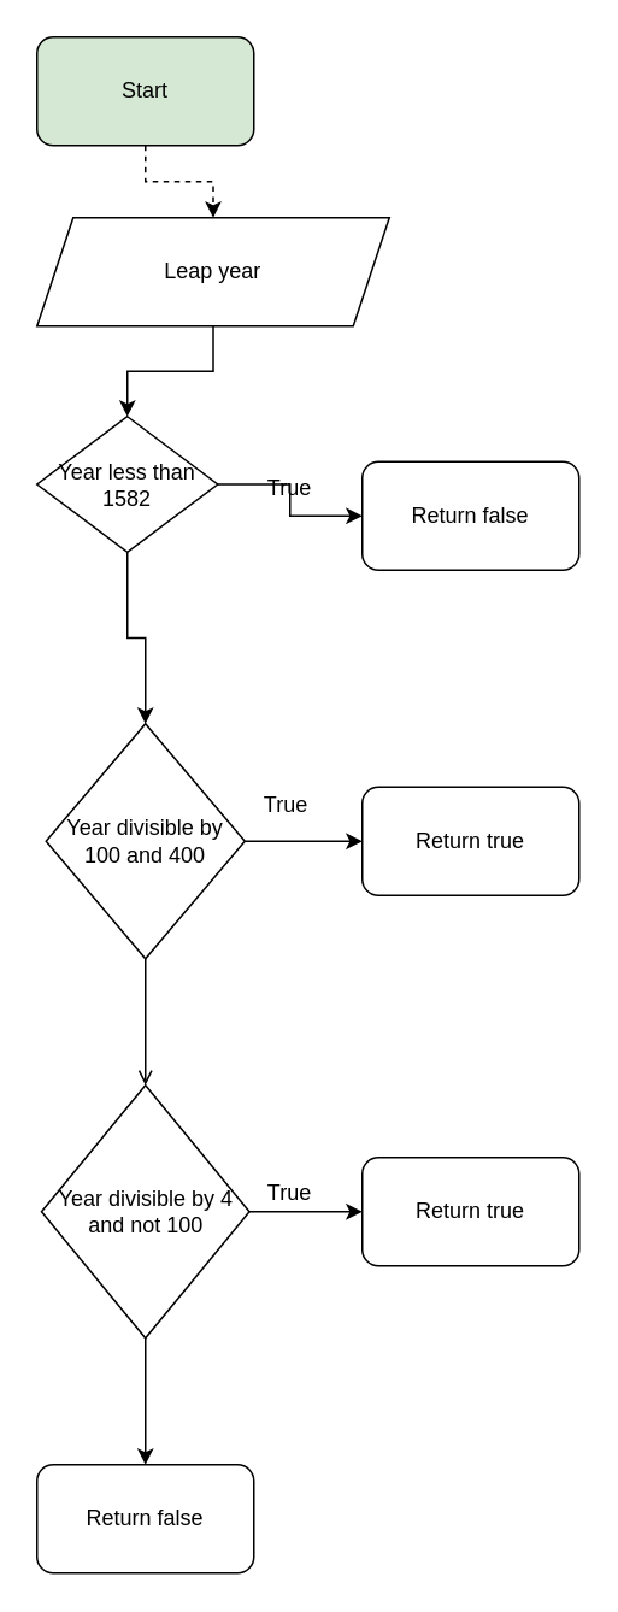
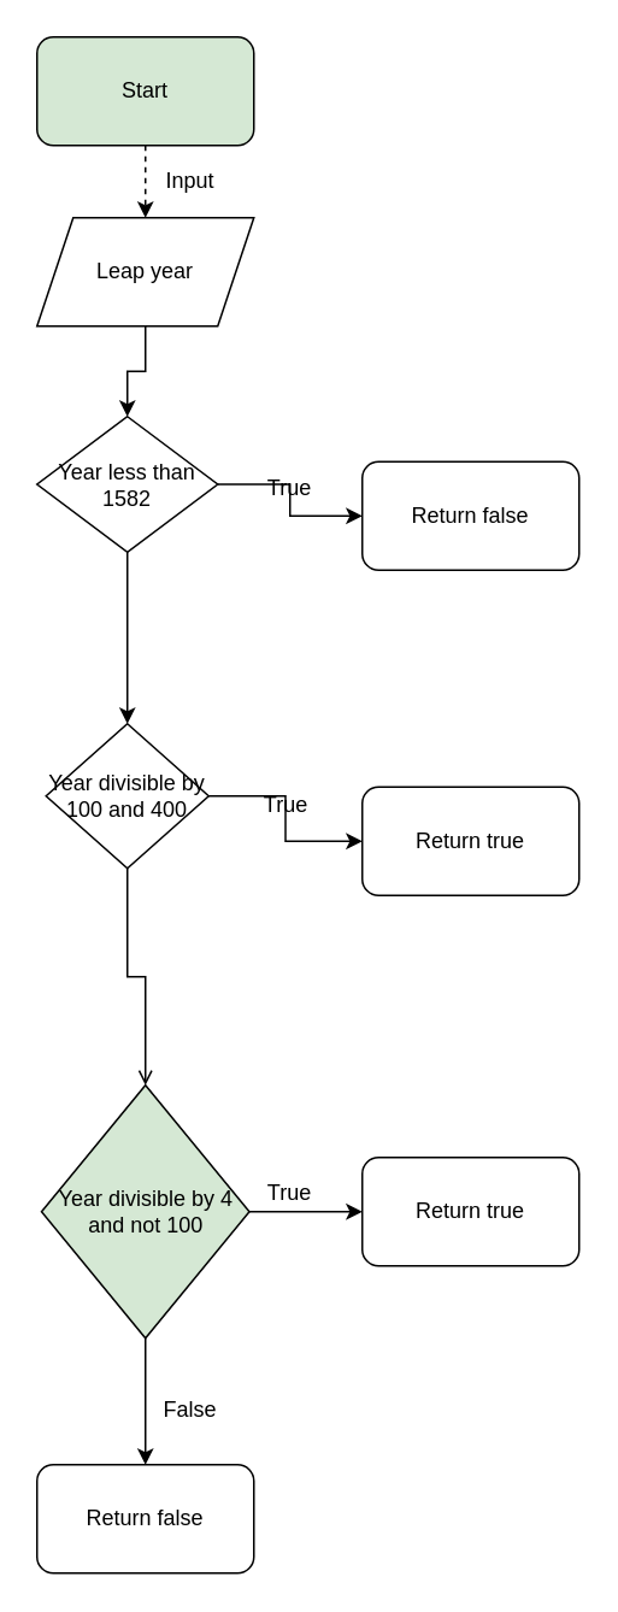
  <mxCell id="0" />
  <mxCell id="1" parent="0" />
  <mxCell id="2" value="" style="edgeStyle=orthogonalEdgeStyle;rounded=0;orthogonalLoop=1;jettySize=auto;html=1;" edge="1" parent="1" source="3" target="9"><mxGeometry relative="1" as="geometry" /></mxCell>
- <mxCell id="3" value="Leap year" style="shape=parallelogram;perimeter=parallelogramPerimeter;whiteSpace=wrap;html=1;fixedSize=1;" vertex="1" parent="1"><mxGeometry x="20" y="120" width="195" height="60" as="geometry" /></mxCell>
+ <mxCell id="3" value="Leap year" style="shape=parallelogram;perimeter=parallelogramPerimeter;whiteSpace=wrap;html=1;fixedSize=1;" vertex="1" parent="1"><mxGeometry x="20" y="120" width="120" height="60" as="geometry" /></mxCell>
  <mxCell id="4" value="" style="edgeStyle=orthogonalEdgeStyle;rounded=0;orthogonalLoop=1;jettySize=auto;html=1;dashed=1;" edge="1" parent="1" source="5" target="3"><mxGeometry relative="1" as="geometry" /></mxCell>
  <mxCell id="5" value="Start" style="rounded=1;whiteSpace=wrap;html=1;fillColor=#d5e8d4;" vertex="1" parent="1"><mxGeometry x="20" y="20" width="120" height="60" as="geometry" /></mxCell>
+ <mxCell id="6" value="Input" style="text;html=1;strokeColor=none;fillColor=none;align=center;verticalAlign=middle;whiteSpace=wrap;rounded=0;" vertex="1" parent="1"><mxGeometry x="85" y="90" width="40" height="20" as="geometry" /></mxCell>
  <mxCell id="7" value="" style="edgeStyle=orthogonalEdgeStyle;rounded=0;orthogonalLoop=1;jettySize=auto;html=1;" edge="1" parent="1" source="9" target="10"><mxGeometry relative="1" as="geometry" /></mxCell>
  <mxCell id="8" value="" style="edgeStyle=orthogonalEdgeStyle;rounded=0;orthogonalLoop=1;jettySize=auto;html=1;" edge="1" parent="1" source="9" target="13"><mxGeometry relative="1" as="geometry" /></mxCell>
  <mxCell id="9" value="Year less than 1582" style="rhombus;whiteSpace=wrap;html=1;" vertex="1" parent="1"><mxGeometry x="20" y="230" width="100" height="75" as="geometry" /></mxCell>
  <mxCell id="10" value="Return false" style="rounded=1;whiteSpace=wrap;html=1;" vertex="1" parent="1"><mxGeometry x="200" y="255" width="120" height="60" as="geometry" /></mxCell>
  <mxCell id="11" value="" style="edgeStyle=orthogonalEdgeStyle;rounded=0;orthogonalLoop=1;jettySize=auto;html=1;" edge="1" parent="1" source="13" target="14"><mxGeometry relative="1" as="geometry" /></mxCell>
  <mxCell id="12" value="" style="edgeStyle=orthogonalEdgeStyle;rounded=0;orthogonalLoop=1;jettySize=auto;html=1;endArrow=open;" edge="1" parent="1" source="13" target="17"><mxGeometry relative="1" as="geometry" /></mxCell>
- <mxCell id="13" value="Year divisible by 100 and 400" style="rhombus;whiteSpace=wrap;html=1;" vertex="1" parent="1"><mxGeometry x="25" y="400" width="110" height="130" as="geometry" /></mxCell>
+ <mxCell id="13" value="Year divisible by 100 and 400" style="rhombus;whiteSpace=wrap;html=1;" vertex="1" parent="1"><mxGeometry x="25" y="400" width="90" height="80" as="geometry" /></mxCell>
  <mxCell id="14" value="Return true" style="rounded=1;whiteSpace=wrap;html=1;" vertex="1" parent="1"><mxGeometry x="200" y="435" width="120" height="60" as="geometry" /></mxCell>
  <mxCell id="15" value="" style="edgeStyle=orthogonalEdgeStyle;rounded=0;orthogonalLoop=1;jettySize=auto;html=1;" edge="1" parent="1" source="17" target="18"><mxGeometry relative="1" as="geometry" /></mxCell>
  <mxCell id="16" value="" style="edgeStyle=orthogonalEdgeStyle;rounded=0;orthogonalLoop=1;jettySize=auto;html=1;" edge="1" parent="1" source="17" target="19"><mxGeometry relative="1" as="geometry" /></mxCell>
- <mxCell id="17" value="Year divisible by 4 and not 100" style="rhombus;whiteSpace=wrap;html=1;" vertex="1" parent="1"><mxGeometry x="22.5" y="600" width="115" height="140" as="geometry" /></mxCell>
+ <mxCell id="17" value="Year divisible by 4 and not 100" style="rhombus;whiteSpace=wrap;html=1;fillColor=#d5e8d4;" vertex="1" parent="1"><mxGeometry x="22.5" y="600" width="115" height="140" as="geometry" /></mxCell>
  <mxCell id="18" value="Return true" style="rounded=1;whiteSpace=wrap;html=1;" vertex="1" parent="1"><mxGeometry x="200" y="640" width="120" height="60" as="geometry" /></mxCell>
  <mxCell id="19" value="Return false" style="rounded=1;whiteSpace=wrap;html=1;" vertex="1" parent="1"><mxGeometry x="20" y="810" width="120" height="60" as="geometry" /></mxCell>
  <mxCell id="20" value="True" style="text;html=1;strokeColor=none;fillColor=none;align=center;verticalAlign=middle;whiteSpace=wrap;rounded=0;" vertex="1" parent="1"><mxGeometry x="140" y="260" width="40" height="20" as="geometry" /></mxCell>
  <mxCell id="21" value="True" style="text;html=1;strokeColor=none;fillColor=none;align=center;verticalAlign=middle;whiteSpace=wrap;rounded=0;" vertex="1" parent="1"><mxGeometry x="137.5" y="435" width="40" height="20" as="geometry" /></mxCell>
  <mxCell id="22" value="True" style="text;html=1;strokeColor=none;fillColor=none;align=center;verticalAlign=middle;whiteSpace=wrap;rounded=0;" vertex="1" parent="1"><mxGeometry x="140" y="650" width="40" height="20" as="geometry" /></mxCell>
+ <mxCell id="23" value="False" style="text;html=1;strokeColor=none;fillColor=none;align=center;verticalAlign=middle;whiteSpace=wrap;rounded=0;" vertex="1" parent="1"><mxGeometry x="85" y="770" width="40" height="20" as="geometry" /></mxCell>
